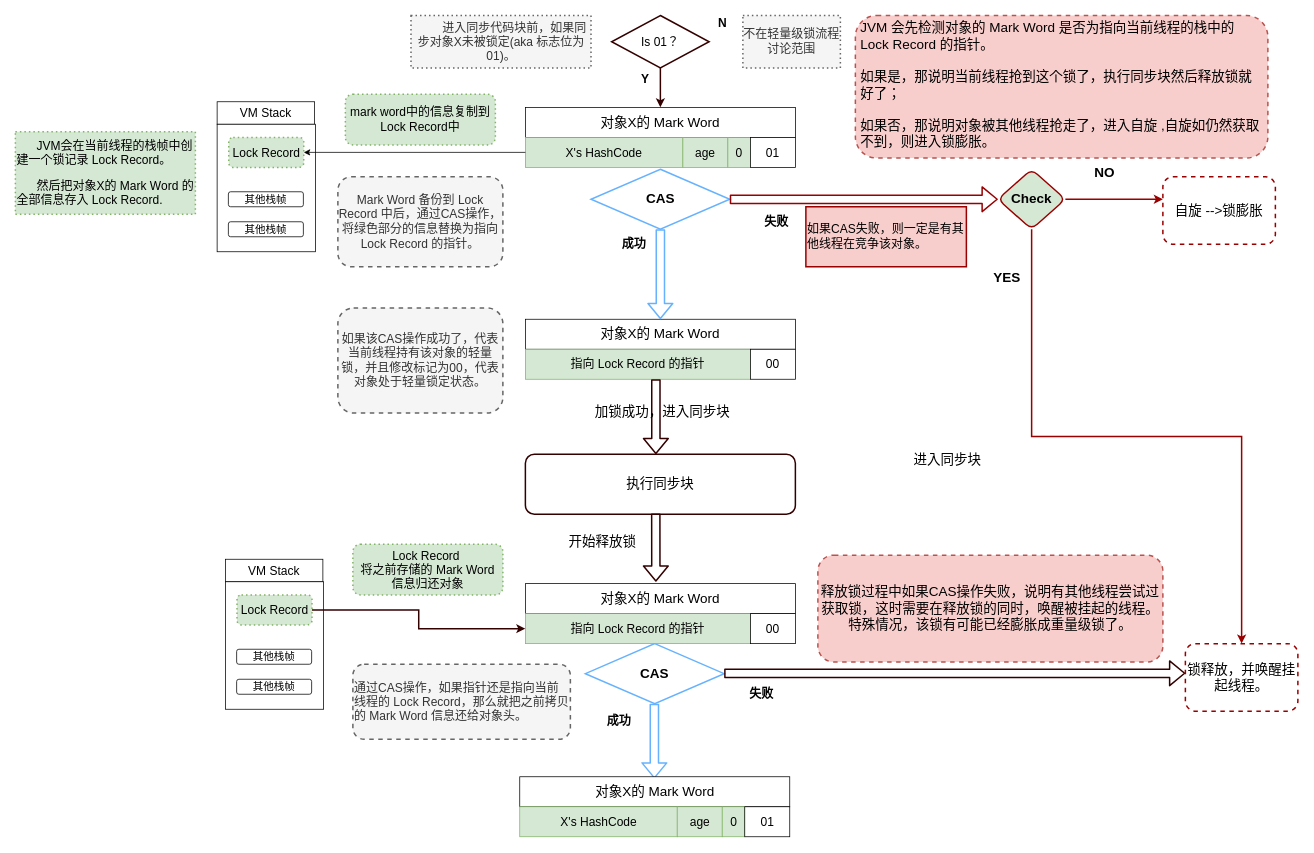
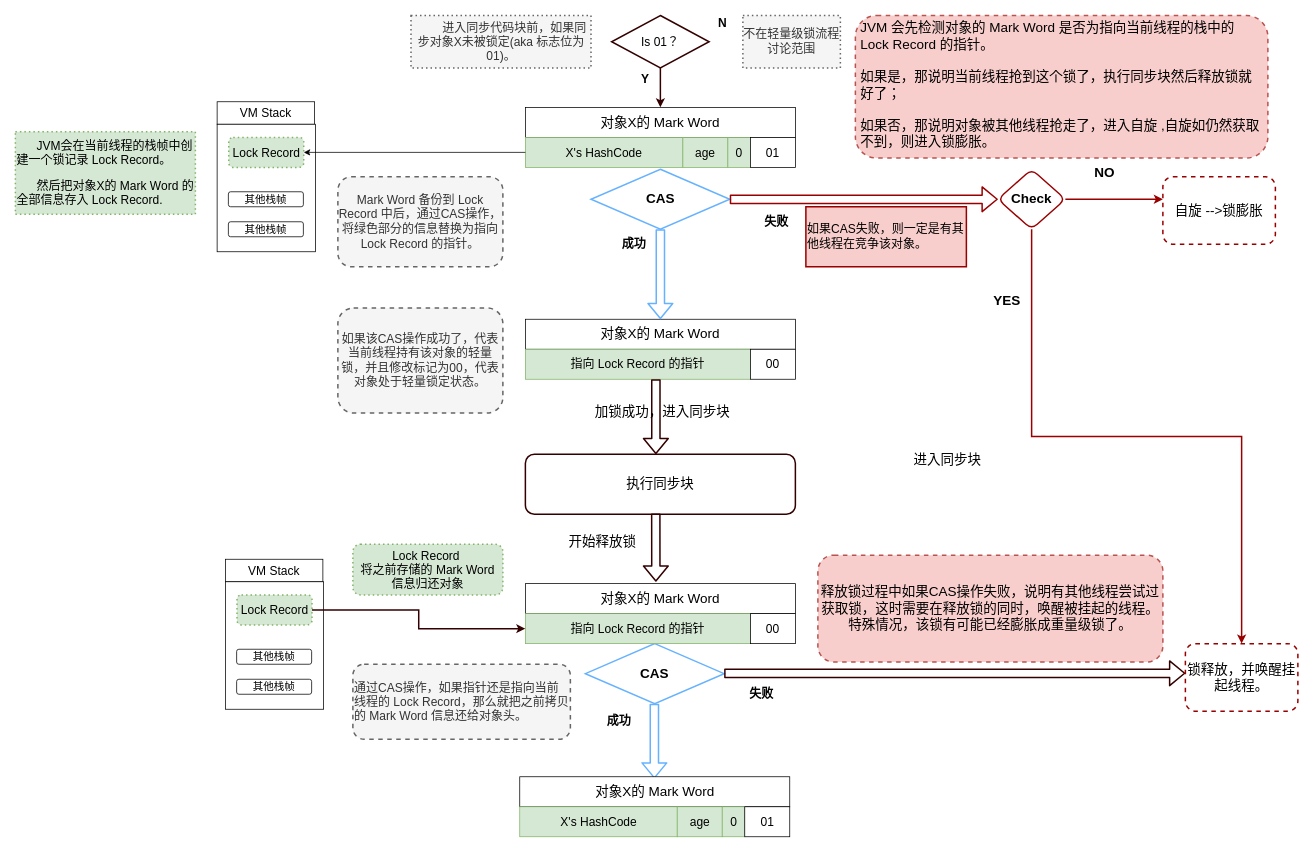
  <mxCell id="0" />
  <mxCell id="1" parent="0" />
  <mxCell id="2" value="&lt;font style=&quot;font-size: 18px&quot;&gt;对象X的 Mark Word&lt;/font&gt;" style="rounded=0;whiteSpace=wrap;html=1;" vertex="1" parent="1"><mxGeometry x="700" y="142.5" width="360" height="40" as="geometry" /></mxCell>
  <mxCell id="3" value="&lt;font style=&quot;font-size: 16px&quot;&gt;VM Stack&lt;/font&gt;" style="rounded=0;whiteSpace=wrap;html=1;" vertex="1" parent="1"><mxGeometry x="289" y="135" width="130" height="30" as="geometry" /></mxCell>
  <mxCell id="4" value="&lt;font style=&quot;font-size: 16px&quot;&gt;X's HashCode&lt;/font&gt;" style="rounded=0;whiteSpace=wrap;html=1;fillColor=#d5e8d4;strokeColor=#82b366;" vertex="1" parent="1"><mxGeometry x="700" y="182.5" width="210" height="40" as="geometry" /></mxCell>
  <mxCell id="5" value="&lt;font style=&quot;font-size: 16px&quot;&gt;age&lt;/font&gt;" style="rounded=0;whiteSpace=wrap;html=1;fillColor=#d5e8d4;strokeColor=#82b366;" vertex="1" parent="1"><mxGeometry x="910" y="182.5" width="60" height="40" as="geometry" /></mxCell>
  <mxCell id="6" value="&lt;span style=&quot;font-size: 16px&quot;&gt;0&lt;/span&gt;" style="rounded=0;whiteSpace=wrap;html=1;fillColor=#d5e8d4;strokeColor=#82b366;" vertex="1" parent="1"><mxGeometry x="970" y="182.5" width="30" height="40" as="geometry" /></mxCell>
  <mxCell id="7" value="&lt;span style=&quot;font-size: 16px&quot;&gt;01&lt;/span&gt;" style="rounded=0;whiteSpace=wrap;html=1;" vertex="1" parent="1"><mxGeometry x="1000" y="182.5" width="60" height="40" as="geometry" /></mxCell>
  <mxCell id="8" style="edgeStyle=orthogonalEdgeStyle;rounded=0;orthogonalLoop=1;jettySize=auto;html=1;exitX=0.5;exitY=1;exitDx=0;exitDy=0;entryX=0.5;entryY=0;entryDx=0;entryDy=0;strokeColor=#330000;strokeWidth=2;fontSize=18;" edge="1" parent="1" source="9" target="2"><mxGeometry relative="1" as="geometry" /></mxCell>
  <mxCell id="9" value="&lt;font style=&quot;font-size: 16px&quot;&gt;Is 01？&lt;/font&gt;" style="rhombus;whiteSpace=wrap;html=1;strokeWidth=2;strokeColor=#330000;" vertex="1" parent="1"><mxGeometry x="815" y="20" width="130" height="70" as="geometry" /></mxCell>
  <mxCell id="10" value="&lt;font style=&quot;font-size: 16px&quot;&gt;&amp;nbsp; &amp;nbsp; &amp;nbsp; &amp;nbsp; 进入同步代码块前，如果同步对象X未被锁定(aka 标志位为 01)。&lt;/font&gt;" style="text;html=1;align=center;verticalAlign=middle;whiteSpace=wrap;rounded=0;dashed=1;dashPattern=1 2;strokeWidth=2;fillColor=#f5f5f5;strokeColor=#666666;fontColor=#333333;" vertex="1" parent="1"><mxGeometry x="547.5" y="20" width="240" height="70" as="geometry" /></mxCell>
  <mxCell id="11" value="" style="rounded=0;whiteSpace=wrap;html=1;" vertex="1" parent="1"><mxGeometry x="289" y="165" width="131" height="170" as="geometry" /></mxCell>
  <mxCell id="12" value="&lt;font style=&quot;font-size: 16px&quot;&gt;Lock Record&lt;/font&gt;" style="rounded=1;whiteSpace=wrap;html=1;dashed=1;strokeColor=#82b366;strokeWidth=2;dashPattern=1 2;fillColor=#d5e8d4;" vertex="1" parent="1"><mxGeometry x="304.5" y="182.5" width="100" height="40" as="geometry" /></mxCell>
  <mxCell id="13" value="&lt;span style=&quot;font-size: 14px&quot;&gt;其他栈帧&lt;br&gt;&lt;/span&gt;" style="rounded=1;whiteSpace=wrap;html=1;strokeColor=#000000;strokeWidth=1;" vertex="1" parent="1"><mxGeometry x="304" y="295" width="100" height="20" as="geometry" /></mxCell>
  <mxCell id="14" value="&lt;span style=&quot;font-size: 14px&quot;&gt;其他栈帧&lt;br&gt;&lt;/span&gt;" style="rounded=1;whiteSpace=wrap;html=1;strokeColor=#000000;strokeWidth=1;" vertex="1" parent="1"><mxGeometry x="304" y="255" width="100" height="20" as="geometry" /></mxCell>
  <mxCell id="15" value="&lt;font&gt;&lt;span style=&quot;font-size: 16px&quot;&gt;&amp;nbsp; &amp;nbsp; &amp;nbsp; JVM会在当前线程的栈帧中创建一个锁记录 Lock Record。&lt;br&gt;&lt;/span&gt;&lt;br&gt;&lt;span style=&quot;font-size: 16px&quot;&gt;&amp;nbsp; &amp;nbsp; &amp;nbsp; 然后把&lt;/span&gt;&lt;font style=&quot;font-size: 16px&quot;&gt;对象X的 Mark Word 的全部信息存入 Lock Record.&lt;/font&gt;&lt;br&gt;&lt;/font&gt;" style="text;html=1;fillColor=#d5e8d4;align=left;verticalAlign=middle;whiteSpace=wrap;rounded=0;dashed=1;glass=0;sketch=0;shadow=0;dashPattern=1 2;strokeWidth=2;strokeColor=#82b366;" vertex="1" parent="1"><mxGeometry x="20" y="175" width="240" height="110" as="geometry" /></mxCell>
  <mxCell id="16" value="&lt;font style=&quot;font-size: 16px&quot;&gt;&lt;b&gt;Y&lt;/b&gt;&lt;/font&gt;" style="text;html=1;strokeColor=none;fillColor=none;align=center;verticalAlign=middle;whiteSpace=wrap;rounded=0;" vertex="1" parent="1"><mxGeometry x="850" y="95" width="20" height="20" as="geometry" /></mxCell>
  <mxCell id="17" value="&lt;font style=&quot;font-size: 16px&quot;&gt;Mark Word 备份到 Lock Record 中后，通过CAS操作，将绿色部分的信息替换为指向 Lock Record 的指针。&lt;br&gt;&lt;/font&gt;" style="rounded=1;whiteSpace=wrap;html=1;shadow=0;glass=0;sketch=0;strokeWidth=2;align=center;strokeColor=#666666;dashed=1;fillColor=#f5f5f5;fontColor=#333333;" vertex="1" parent="1"><mxGeometry x="450" y="235" width="220" height="120" as="geometry" /></mxCell>
  <mxCell id="18" value="" style="endArrow=classic;html=1;exitX=0;exitY=0.5;exitDx=0;exitDy=0;entryX=1;entryY=0.5;entryDx=0;entryDy=0;" edge="1" parent="1" source="4" target="12"><mxGeometry width="50" height="50" relative="1" as="geometry"><mxPoint x="840" y="505" as="sourcePoint" /><mxPoint x="440" y="215" as="targetPoint" /></mxGeometry></mxCell>
- <mxCell id="19" value="&lt;font style=&quot;font-size: 16px&quot;&gt;mark word中的信息复制到Lock Record中&lt;/font&gt;" style="text;html=1;fillColor=#d5e8d4;align=center;verticalAlign=middle;whiteSpace=wrap;rounded=1;shadow=0;glass=0;dashed=1;dashPattern=1 2;sketch=0;strokeColor=#82b366;strokeWidth=2;" vertex="1" parent="1"><mxGeometry x="460" y="125" width="200" height="67.5" as="geometry" /></mxCell>
  <mxCell id="20" value="&lt;font style=&quot;font-size: 18px&quot;&gt;对象X的 Mark Word&lt;/font&gt;" style="rounded=0;whiteSpace=wrap;html=1;" vertex="1" parent="1"><mxGeometry x="700" y="425" width="360" height="40" as="geometry" /></mxCell>
  <mxCell id="21" value="&lt;font style=&quot;font-size: 16px&quot;&gt;指向 Lock Record 的指针&lt;/font&gt;" style="rounded=0;whiteSpace=wrap;html=1;fillColor=#d5e8d4;strokeColor=#82b366;" vertex="1" parent="1"><mxGeometry x="700" y="465" width="300" height="40" as="geometry" /></mxCell>
  <mxCell id="22" value="&lt;span style=&quot;font-size: 16px&quot;&gt;00&lt;/span&gt;" style="rounded=0;whiteSpace=wrap;html=1;" vertex="1" parent="1"><mxGeometry x="1000" y="465" width="60" height="40" as="geometry" /></mxCell>
  <mxCell id="23" value="&lt;font style=&quot;font-size: 18px&quot;&gt;&lt;b&gt;CAS&lt;/b&gt;&lt;/font&gt;" style="rhombus;whiteSpace=wrap;html=1;rounded=0;shadow=0;glass=0;sketch=0;strokeColor=#66B2FF;strokeWidth=2;align=center;" vertex="1" parent="1"><mxGeometry x="787.5" y="225" width="185" height="80" as="geometry" /></mxCell>
  <mxCell id="24" value="&lt;span style=&quot;font-size: 16px&quot;&gt;&lt;b&gt;成功&lt;br&gt;&lt;/b&gt;&lt;/span&gt;" style="text;html=1;strokeColor=none;fillColor=none;align=center;verticalAlign=middle;whiteSpace=wrap;rounded=0;" vertex="1" parent="1"><mxGeometry x="820" y="315" width="50" height="20" as="geometry" /></mxCell>
  <mxCell id="25" value="&lt;font style=&quot;font-size: 16px&quot;&gt;&lt;b&gt;失败&lt;/b&gt;&lt;/font&gt;" style="text;html=1;strokeColor=none;fillColor=none;align=center;verticalAlign=middle;whiteSpace=wrap;rounded=0;" vertex="1" parent="1"><mxGeometry x="1010" y="285" width="50" height="20" as="geometry" /></mxCell>
  <mxCell id="26" value="" style="shape=flexArrow;endArrow=classic;html=1;strokeWidth=2;exitX=0.5;exitY=1;exitDx=0;exitDy=0;entryX=0.5;entryY=0;entryDx=0;entryDy=0;strokeColor=#66B2FF;" edge="1" parent="1" source="23" target="20"><mxGeometry width="50" height="50" relative="1" as="geometry"><mxPoint x="840" y="435" as="sourcePoint" /><mxPoint x="890" y="385" as="targetPoint" /></mxGeometry></mxCell>
  <mxCell id="27" value="" style="shape=flexArrow;endArrow=classic;html=1;strokeWidth=2;exitX=1;exitY=0.5;exitDx=0;exitDy=0;strokeColor=#990000;" edge="1" parent="1" source="23"><mxGeometry width="50" height="50" relative="1" as="geometry"><mxPoint x="840" y="435" as="sourcePoint" /><mxPoint x="1330" y="265" as="targetPoint" /></mxGeometry></mxCell>
  <mxCell id="28" value="&lt;font&gt;&lt;span style=&quot;font-size: 16px&quot;&gt;如果该CAS操作成功了，代表当前线程持有该对象的轻量锁，并且修改标记为00，代表对象处于轻量锁定状态。&lt;/span&gt;&lt;br&gt;&lt;/font&gt;" style="rounded=1;whiteSpace=wrap;html=1;shadow=0;glass=0;sketch=0;strokeWidth=2;align=center;strokeColor=#666666;dashed=1;fillColor=#f5f5f5;fontColor=#333333;" vertex="1" parent="1"><mxGeometry x="450" y="410" width="220" height="140" as="geometry" /></mxCell>
  <mxCell id="29" value="&lt;font style=&quot;font-size: 16px&quot;&gt;如果CAS失败，则一定是有其他线程在竞争该对象。&lt;/font&gt;" style="whiteSpace=wrap;html=1;shadow=0;glass=0;sketch=0;strokeWidth=2;align=left;fillColor=#f8cecc;strokeColor=#990000;rounded=0;" vertex="1" parent="1"><mxGeometry x="1074" y="275" width="214" height="80" as="geometry" /></mxCell>
  <mxCell id="30" style="edgeStyle=orthogonalEdgeStyle;rounded=0;orthogonalLoop=1;jettySize=auto;html=1;exitX=0.5;exitY=1;exitDx=0;exitDy=0;strokeColor=#990000;strokeWidth=2;" edge="1" parent="1" source="32" target="65"><mxGeometry relative="1" as="geometry"><mxPoint x="1380" y="625" as="targetPoint" /></mxGeometry></mxCell>
  <mxCell id="31" style="edgeStyle=orthogonalEdgeStyle;rounded=0;orthogonalLoop=1;jettySize=auto;html=1;exitX=1;exitY=0.5;exitDx=0;exitDy=0;strokeColor=#990000;strokeWidth=2;" edge="1" parent="1" source="32"><mxGeometry relative="1" as="geometry"><mxPoint x="1550" y="265" as="targetPoint" /></mxGeometry></mxCell>
- <mxCell id="32" value="&lt;b&gt;&lt;font style=&quot;font-size: 18px&quot;&gt;Check&lt;/font&gt;&lt;/b&gt;" style="rhombus;whiteSpace=wrap;html=1;rounded=1;shadow=0;glass=0;sketch=0;strokeColor=#990000;strokeWidth=2;align=center;fillColor=#d5e8d4;" vertex="1" parent="1"><mxGeometry x="1330" y="225" width="90" height="80" as="geometry" /></mxCell>
+ <mxCell id="32" value="&lt;b&gt;&lt;font style=&quot;font-size: 18px&quot;&gt;Check&lt;/font&gt;&lt;/b&gt;" style="rhombus;whiteSpace=wrap;html=1;rounded=1;shadow=0;glass=0;sketch=0;strokeColor=#990000;strokeWidth=2;align=center;" vertex="1" parent="1"><mxGeometry x="1330" y="225" width="90" height="80" as="geometry" /></mxCell>
  <mxCell id="33" value="&lt;font style=&quot;font-size: 18px&quot;&gt;JVM 会先检测对象的 Mark Word 是否为指向当前线程的栈中的 Lock Record 的指针。&lt;br&gt;&lt;br&gt;如果是，那说明当前线程抢到这个锁了，执行同步块然后释放锁就好了；&lt;br&gt;&lt;br&gt;如果否，那说明对象被其他线程抢走了，进入自旋 ,自旋如仍然获取不到，则进入锁膨胀。&lt;br&gt;&lt;/font&gt;" style="rounded=1;whiteSpace=wrap;html=1;shadow=0;glass=0;sketch=0;strokeColor=#b85450;strokeWidth=2;align=left;dashed=1;spacingLeft=5;spacingBottom=5;spacingTop=0;spacingRight=5;fillColor=#f8cecc;" vertex="1" parent="1"><mxGeometry x="1140" y="20" width="550" height="190" as="geometry" /></mxCell>
- <mxCell id="34" value="&lt;b&gt;&lt;font style=&quot;font-size: 18px&quot;&gt;YES&lt;/font&gt;&lt;/b&gt;" style="text;html=1;strokeColor=none;fillColor=none;align=center;verticalAlign=middle;whiteSpace=wrap;rounded=0;" vertex="1" parent="1"><mxGeometry x="1320" y="345" width="45" height="50" as="geometry" /></mxCell>
+ <mxCell id="34" value="&lt;b&gt;&lt;font style=&quot;font-size: 18px&quot;&gt;YES&lt;/font&gt;&lt;/b&gt;" style="text;html=1;strokeColor=none;fillColor=none;align=center;verticalAlign=middle;whiteSpace=wrap;rounded=0;" vertex="1" parent="1"><mxGeometry x="1320" y="375" width="45" height="50" as="geometry" /></mxCell>
  <mxCell id="35" value="&lt;b&gt;&lt;font style=&quot;font-size: 18px&quot;&gt;NO&lt;/font&gt;&lt;/b&gt;" style="text;html=1;strokeColor=none;fillColor=none;align=center;verticalAlign=middle;whiteSpace=wrap;rounded=0;" vertex="1" parent="1"><mxGeometry x="1450" y="205" width="45" height="50" as="geometry" /></mxCell>
  <mxCell id="36" value="&lt;font style=&quot;font-size: 18px&quot;&gt;执行同步块&lt;/font&gt;" style="rounded=1;whiteSpace=wrap;html=1;shadow=0;glass=0;sketch=0;strokeWidth=2;align=center;strokeColor=#330000;" vertex="1" parent="1"><mxGeometry x="700" y="605" width="360" height="80" as="geometry" /></mxCell>
  <mxCell id="37" value="自旋 --&amp;gt;锁膨胀" style="rounded=1;whiteSpace=wrap;html=1;shadow=0;glass=0;dashed=1;sketch=0;strokeColor=#990000;strokeWidth=2;align=center;fontSize=18;" vertex="1" parent="1"><mxGeometry x="1550" y="235" width="150" height="90" as="geometry" /></mxCell>
  <mxCell id="38" value="" style="shape=flexArrow;endArrow=classic;html=1;strokeWidth=2;fontSize=18;strokeColor=#330000;exitX=0.58;exitY=1;exitDx=0;exitDy=0;exitPerimeter=0;" edge="1" parent="1" source="21"><mxGeometry width="50" height="50" relative="1" as="geometry"><mxPoint x="840" y="635" as="sourcePoint" /><mxPoint x="874" y="605" as="targetPoint" /></mxGeometry></mxCell>
  <mxCell id="39" value="加锁成功，进入同步块" style="text;html=1;strokeColor=none;fillColor=none;align=center;verticalAlign=middle;whiteSpace=wrap;rounded=0;shadow=0;glass=0;sketch=0;fontSize=18;" vertex="1" parent="1"><mxGeometry x="787.5" y="532" width="190" height="34.5" as="geometry" /></mxCell>
  <mxCell id="40" value="进入同步块" style="text;html=1;strokeColor=none;fillColor=none;align=center;verticalAlign=middle;whiteSpace=wrap;rounded=0;shadow=0;glass=0;sketch=0;fontSize=18;" vertex="1" parent="1"><mxGeometry x="1206.25" y="595" width="113.75" height="34.5" as="geometry" /></mxCell>
  <mxCell id="41" value="" style="shape=flexArrow;endArrow=classic;html=1;strokeColor=#330000;strokeWidth=2;fontSize=18;exitX=0.483;exitY=0.988;exitDx=0;exitDy=0;exitPerimeter=0;" edge="1" parent="1" source="36"><mxGeometry width="50" height="50" relative="1" as="geometry"><mxPoint x="880" y="805" as="sourcePoint" /><mxPoint x="874" y="775" as="targetPoint" /></mxGeometry></mxCell>
  <mxCell id="42" value="开始释放锁" style="text;html=1;strokeColor=none;fillColor=none;align=center;verticalAlign=middle;whiteSpace=wrap;rounded=0;shadow=0;glass=0;sketch=0;fontSize=18;" vertex="1" parent="1"><mxGeometry x="746.25" y="705" width="113.75" height="34.5" as="geometry" /></mxCell>
  <mxCell id="43" value="&lt;font style=&quot;font-size: 18px&quot;&gt;&lt;b&gt;CAS&lt;/b&gt;&lt;/font&gt;" style="rhombus;whiteSpace=wrap;html=1;rounded=0;shadow=0;glass=0;sketch=0;strokeColor=#66B2FF;strokeWidth=2;align=center;" vertex="1" parent="1"><mxGeometry x="780" y="857.5" width="185" height="80" as="geometry" /></mxCell>
  <mxCell id="44" value="&lt;span style=&quot;font-size: 16px&quot;&gt;&lt;b&gt;成功&lt;br&gt;&lt;/b&gt;&lt;/span&gt;" style="text;html=1;strokeColor=none;fillColor=none;align=center;verticalAlign=middle;whiteSpace=wrap;rounded=0;" vertex="1" parent="1"><mxGeometry x="800" y="945" width="50" height="30" as="geometry" /></mxCell>
  <mxCell id="45" value="" style="shape=flexArrow;endArrow=classic;html=1;strokeWidth=2;exitX=0.5;exitY=1;exitDx=0;exitDy=0;strokeColor=#66B2FF;" edge="1" parent="1"><mxGeometry width="50" height="50" relative="1" as="geometry"><mxPoint x="872" y="937.5" as="sourcePoint" /><mxPoint x="872" y="1037.5" as="targetPoint" /></mxGeometry></mxCell>
  <mxCell id="46" value="" style="shape=flexArrow;endArrow=classic;html=1;strokeColor=#330000;strokeWidth=2;fontSize=18;" edge="1" parent="1"><mxGeometry width="50" height="50" relative="1" as="geometry"><mxPoint x="965" y="897" as="sourcePoint" /><mxPoint x="1580" y="897" as="targetPoint" /></mxGeometry></mxCell>
  <mxCell id="47" value="&lt;font style=&quot;font-size: 16px&quot;&gt;&lt;b&gt;失败&lt;/b&gt;&lt;/font&gt;" style="text;html=1;strokeColor=none;fillColor=none;align=center;verticalAlign=middle;whiteSpace=wrap;rounded=0;" vertex="1" parent="1"><mxGeometry x="990" y="915" width="50" height="20" as="geometry" /></mxCell>
  <mxCell id="48" value="&lt;font style=&quot;font-size: 18px&quot;&gt;对象X的 Mark Word&lt;/font&gt;" style="rounded=0;whiteSpace=wrap;html=1;" vertex="1" parent="1"><mxGeometry x="700" y="777.5" width="360" height="40" as="geometry" /></mxCell>
  <mxCell id="49" value="&lt;font style=&quot;font-size: 16px&quot;&gt;指向 Lock Record 的指针&lt;/font&gt;" style="rounded=0;whiteSpace=wrap;html=1;fillColor=#d5e8d4;strokeColor=#82b366;" vertex="1" parent="1"><mxGeometry x="700" y="817.5" width="300" height="40" as="geometry" /></mxCell>
  <mxCell id="50" value="&lt;span style=&quot;font-size: 16px&quot;&gt;00&lt;/span&gt;" style="rounded=0;whiteSpace=wrap;html=1;" vertex="1" parent="1"><mxGeometry x="1000" y="817.5" width="60" height="40" as="geometry" /></mxCell>
  <mxCell id="51" value="&lt;font&gt;&lt;font style=&quot;font-size: 16px&quot;&gt;通过CAS操作，如果指针&lt;span&gt;还是指向当前线程的 Lock Record，那么就把之前拷贝的 Mark Word 信息还给对象头。&lt;/span&gt;&lt;br&gt;&lt;/font&gt;&lt;/font&gt;" style="rounded=1;whiteSpace=wrap;html=1;shadow=0;glass=0;sketch=0;strokeWidth=2;align=left;strokeColor=#666666;dashed=1;fillColor=#f5f5f5;fontColor=#333333;" vertex="1" parent="1"><mxGeometry x="470" y="885" width="290" height="100" as="geometry" /></mxCell>
  <mxCell id="52" value="&lt;font style=&quot;font-size: 16px&quot;&gt;VM Stack&lt;/font&gt;" style="rounded=0;whiteSpace=wrap;html=1;" vertex="1" parent="1"><mxGeometry x="300" y="745" width="130" height="30" as="geometry" /></mxCell>
  <mxCell id="53" value="" style="rounded=0;whiteSpace=wrap;html=1;" vertex="1" parent="1"><mxGeometry x="300" y="775" width="131" height="170" as="geometry" /></mxCell>
  <mxCell id="54" style="edgeStyle=orthogonalEdgeStyle;rounded=0;orthogonalLoop=1;jettySize=auto;html=1;exitX=1;exitY=0.5;exitDx=0;exitDy=0;entryX=0;entryY=0.5;entryDx=0;entryDy=0;strokeColor=#330000;strokeWidth=2;fontSize=18;" edge="1" parent="1" source="55" target="49"><mxGeometry relative="1" as="geometry" /></mxCell>
  <mxCell id="55" value="&lt;font style=&quot;font-size: 16px&quot;&gt;Lock Record&lt;/font&gt;" style="rounded=1;whiteSpace=wrap;html=1;dashed=1;strokeColor=#82b366;strokeWidth=2;dashPattern=1 2;fillColor=#d5e8d4;" vertex="1" parent="1"><mxGeometry x="315.5" y="792.5" width="100" height="40" as="geometry" /></mxCell>
  <mxCell id="56" value="&lt;span style=&quot;font-size: 14px&quot;&gt;其他栈帧&lt;br&gt;&lt;/span&gt;" style="rounded=1;whiteSpace=wrap;html=1;strokeColor=#000000;strokeWidth=1;" vertex="1" parent="1"><mxGeometry x="315" y="905" width="100" height="20" as="geometry" /></mxCell>
  <mxCell id="57" value="&lt;span style=&quot;font-size: 14px&quot;&gt;其他栈帧&lt;br&gt;&lt;/span&gt;" style="rounded=1;whiteSpace=wrap;html=1;strokeColor=#000000;strokeWidth=1;" vertex="1" parent="1"><mxGeometry x="315" y="865" width="100" height="20" as="geometry" /></mxCell>
  <mxCell id="58" value="&lt;font style=&quot;font-size: 16px&quot;&gt;Lock Record&amp;nbsp;&lt;br&gt;将之前存储的 Mark Word 信息归还对象&lt;/font&gt;" style="text;html=1;fillColor=#d5e8d4;align=center;verticalAlign=middle;whiteSpace=wrap;rounded=1;shadow=0;glass=0;dashed=1;dashPattern=1 2;sketch=0;strokeColor=#82b366;strokeWidth=2;" vertex="1" parent="1"><mxGeometry x="470" y="725" width="200" height="67.5" as="geometry" /></mxCell>
  <mxCell id="59" value="&lt;font style=&quot;font-size: 18px&quot;&gt;对象X的 Mark Word&lt;/font&gt;" style="rounded=0;whiteSpace=wrap;html=1;" vertex="1" parent="1"><mxGeometry x="692.5" y="1035" width="360" height="40" as="geometry" /></mxCell>
  <mxCell id="60" value="&lt;font style=&quot;font-size: 16px&quot;&gt;X's HashCode&lt;/font&gt;" style="rounded=0;whiteSpace=wrap;html=1;fillColor=#d5e8d4;strokeColor=#82b366;" vertex="1" parent="1"><mxGeometry x="692.5" y="1075" width="210" height="40" as="geometry" /></mxCell>
  <mxCell id="61" value="&lt;font style=&quot;font-size: 16px&quot;&gt;age&lt;/font&gt;" style="rounded=0;whiteSpace=wrap;html=1;fillColor=#d5e8d4;strokeColor=#82b366;" vertex="1" parent="1"><mxGeometry x="902.5" y="1075" width="60" height="40" as="geometry" /></mxCell>
  <mxCell id="62" value="&lt;span style=&quot;font-size: 16px&quot;&gt;0&lt;/span&gt;" style="rounded=0;whiteSpace=wrap;html=1;fillColor=#d5e8d4;strokeColor=#82b366;" vertex="1" parent="1"><mxGeometry x="962.5" y="1075" width="30" height="40" as="geometry" /></mxCell>
  <mxCell id="63" value="&lt;span style=&quot;font-size: 16px&quot;&gt;01&lt;/span&gt;" style="rounded=0;whiteSpace=wrap;html=1;" vertex="1" parent="1"><mxGeometry x="992.5" y="1075" width="60" height="40" as="geometry" /></mxCell>
  <mxCell id="64" value="释放锁过程中如果CAS操作失败，说明有其他线程尝试过获取锁，这时需要在释放锁的同时，唤醒被挂起的线程。特殊情况，该锁有可能已经膨胀成重量级锁了。" style="rounded=1;whiteSpace=wrap;html=1;shadow=0;glass=0;dashed=1;sketch=0;strokeColor=#b85450;strokeWidth=2;align=center;fontSize=18;fillColor=#f8cecc;" vertex="1" parent="1"><mxGeometry x="1090" y="739.5" width="460" height="142.5" as="geometry" /></mxCell>
  <mxCell id="65" value="锁释放，并唤醒挂起线程。" style="rounded=1;whiteSpace=wrap;html=1;shadow=0;glass=0;dashed=1;sketch=0;strokeColor=#990000;strokeWidth=2;align=center;fontSize=18;" vertex="1" parent="1"><mxGeometry x="1580" y="857.5" width="150" height="90" as="geometry" /></mxCell>
  <mxCell id="66" value="&lt;font style=&quot;font-size: 16px&quot;&gt;&lt;b&gt;N&lt;/b&gt;&lt;/font&gt;" style="text;html=1;strokeColor=none;fillColor=none;align=center;verticalAlign=middle;whiteSpace=wrap;rounded=0;" vertex="1" parent="1"><mxGeometry x="952.5" y="20" width="20" height="20" as="geometry" /></mxCell>
  <mxCell id="67" value="&lt;span style=&quot;font-size: 16px&quot;&gt;不在轻量级锁流程讨论范围&lt;/span&gt;" style="text;html=1;align=center;verticalAlign=middle;whiteSpace=wrap;rounded=0;dashed=1;dashPattern=1 2;strokeWidth=2;fillColor=#f5f5f5;strokeColor=#666666;fontColor=#333333;" vertex="1" parent="1"><mxGeometry x="990" y="20" width="130" height="70" as="geometry" /></mxCell>
